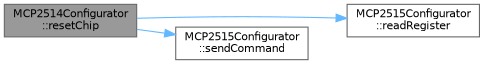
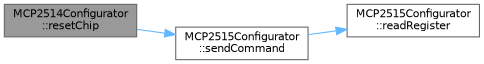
  digraph {
    rankdir=LR
    node [color=grey40 fillcolor=white fontname=Helvetica fontsize=10 shape=box style=filled]
    edge [color=steelblue1 fontname=Helvetica fontsize=10 labelfontname=Helvetica labelfontsize=10 style=solid]
    n1 [color=gray40 fillcolor=grey60 fontcolor=black height=0.2 label="MCP2514Configurator\l::resetChip" width=0.4]
    n2 [height=0.2 label="MCP2515Configurator\l::readRegister" width=0.4]
    n3 [height=0.2 label="MCP2515Configurator\l::sendCommand" width=0.4]
-   n1 -> n2
+   n3 -> n2
    n1 -> n3
  }
